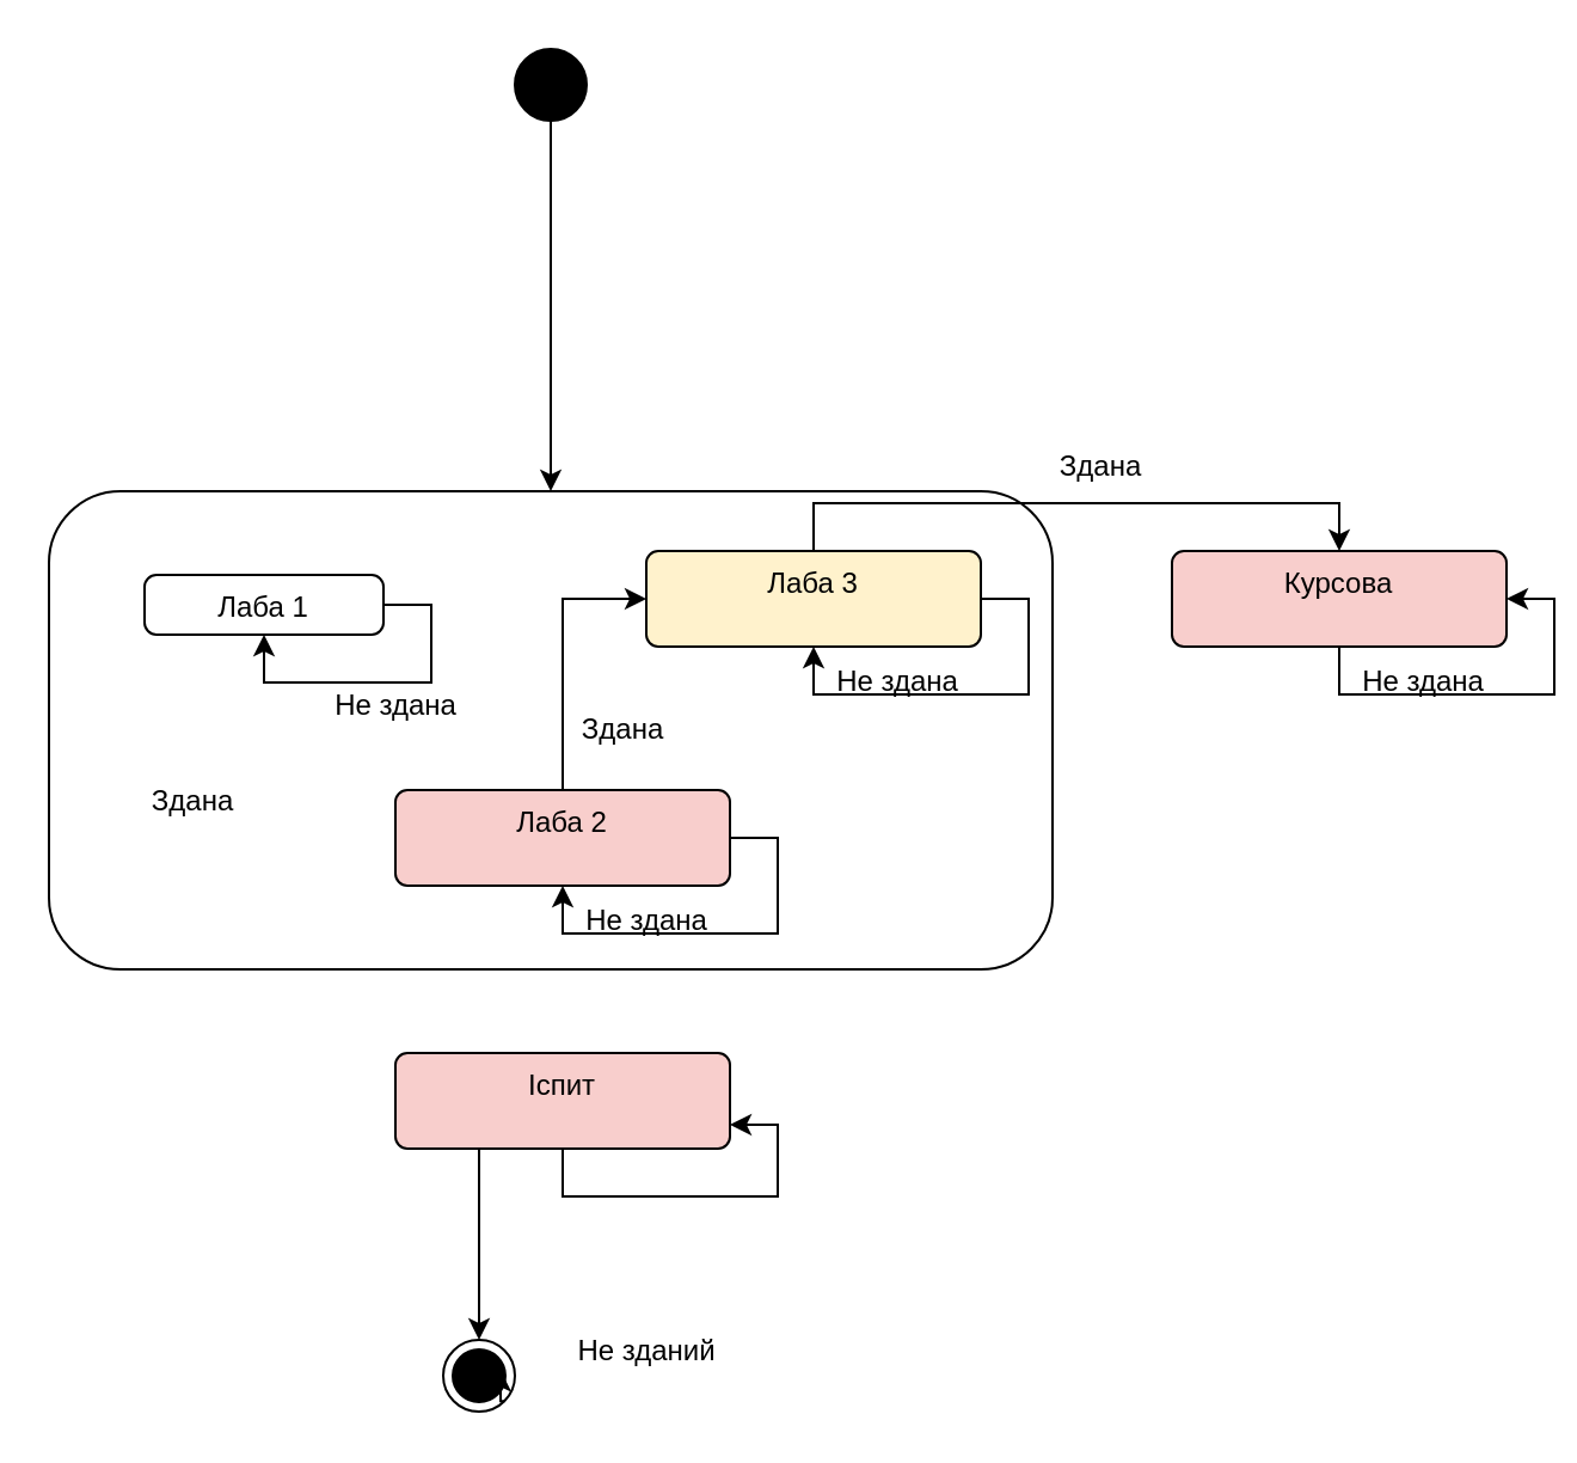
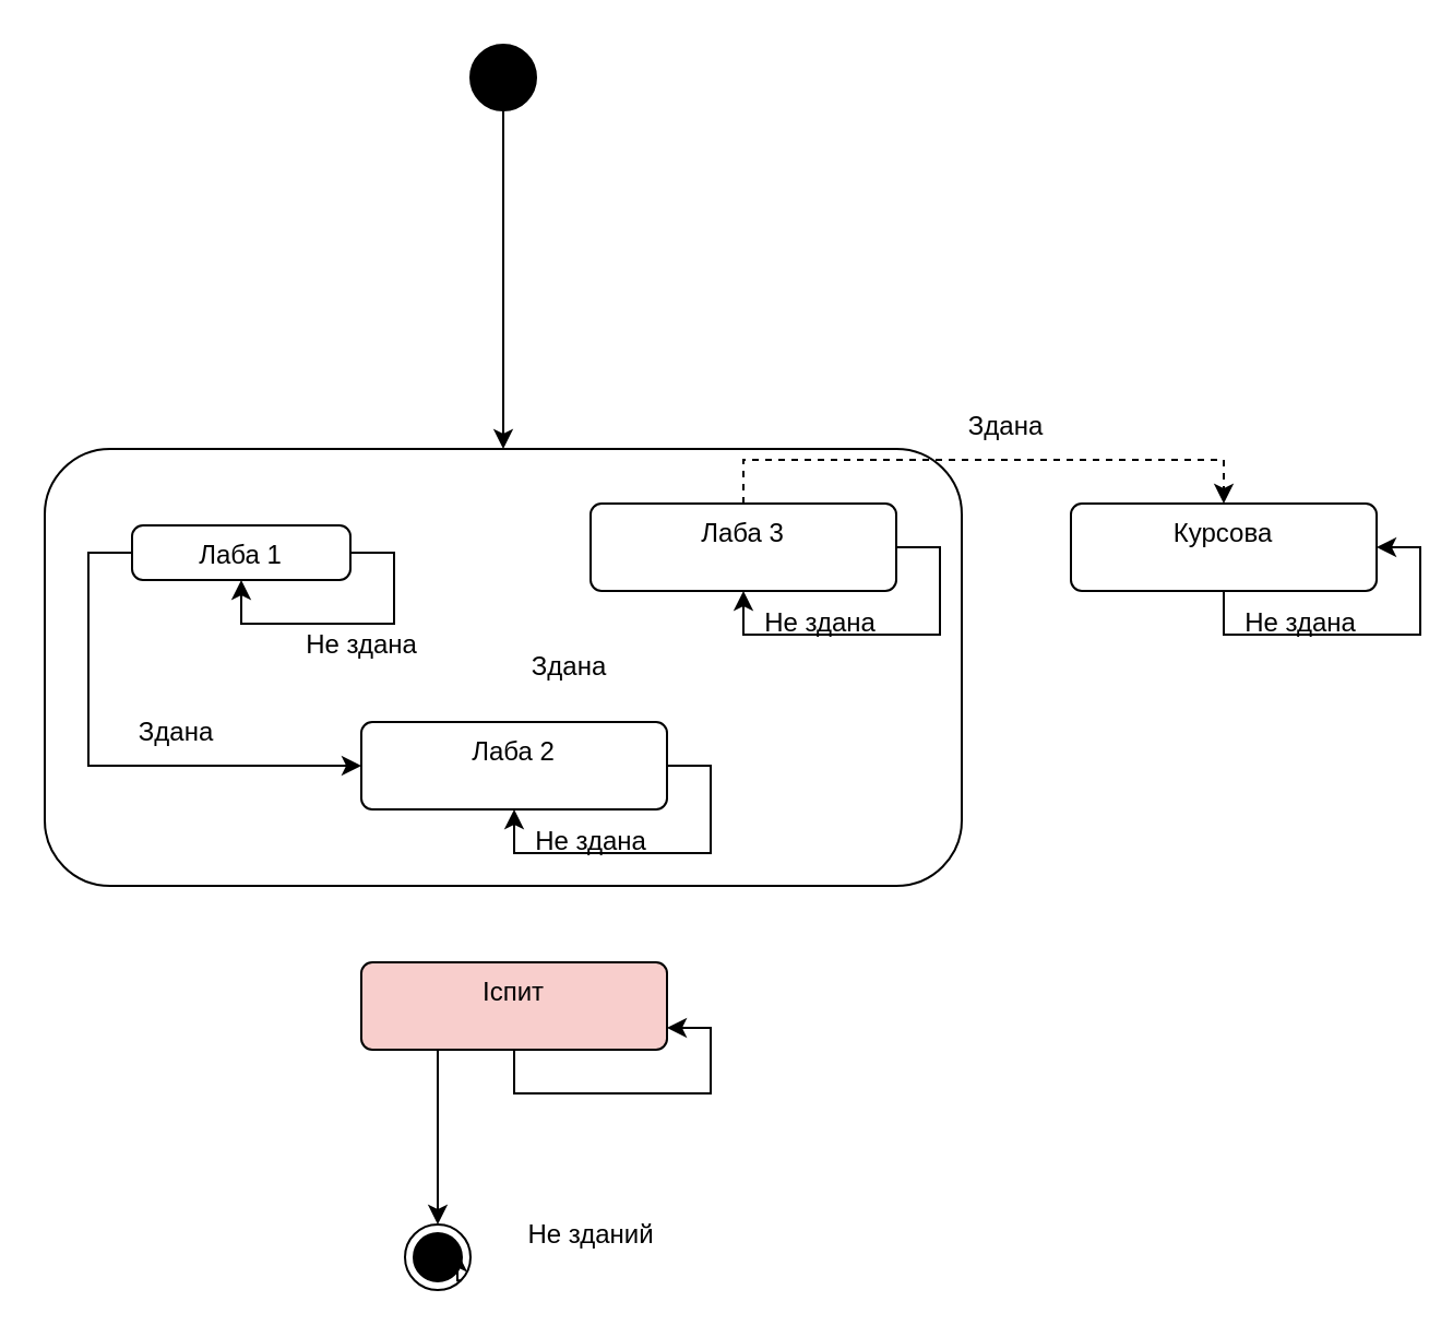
  <mxCell id="0" />
  <mxCell id="1" parent="0" />
  <mxCell id="2" value="" style="rounded=1;whiteSpace=wrap;html=1;" vertex="1" parent="1"><mxGeometry x="20" y="205" width="420" height="200" as="geometry" /></mxCell>
+ <mxCell id="3" style="edgeStyle=orthogonalEdgeStyle;rounded=0;orthogonalLoop=1;jettySize=auto;html=1;exitX=0;exitY=0.5;exitDx=0;exitDy=0;entryX=0;entryY=0.5;entryDx=0;entryDy=0;" edge="1" parent="1" source="4" target="6"><mxGeometry relative="1" as="geometry" /></mxCell>
  <mxCell id="4" value="Лаба 1" style="html=1;align=center;verticalAlign=top;rounded=1;absoluteArcSize=1;arcSize=10;dashed=0;whiteSpace=wrap;" vertex="1" parent="1"><mxGeometry x="60" y="240" width="100" height="25" as="geometry" /></mxCell>
- <mxCell id="5" style="edgeStyle=orthogonalEdgeStyle;rounded=0;orthogonalLoop=1;jettySize=auto;html=1;exitX=0.5;exitY=0;exitDx=0;exitDy=0;entryX=0;entryY=0.5;entryDx=0;entryDy=0;" edge="1" parent="1" source="6" target="8"><mxGeometry relative="1" as="geometry" /></mxCell>
- <mxCell id="6" value="Лаба 2" style="html=1;align=center;verticalAlign=top;rounded=1;absoluteArcSize=1;arcSize=10;dashed=0;whiteSpace=wrap;fillColor=#f8cecc;" vertex="1" parent="1"><mxGeometry x="165" y="330" width="140" height="40" as="geometry" /></mxCell>
- <mxCell id="7" style="edgeStyle=orthogonalEdgeStyle;rounded=0;orthogonalLoop=1;jettySize=auto;html=1;exitX=0.5;exitY=0;exitDx=0;exitDy=0;entryX=0.5;entryY=0;entryDx=0;entryDy=0;" edge="1" parent="1" source="8" target="20"><mxGeometry relative="1" as="geometry" /></mxCell>
- <mxCell id="8" value="Лаба 3" style="html=1;align=center;verticalAlign=top;rounded=1;absoluteArcSize=1;arcSize=10;dashed=0;whiteSpace=wrap;fillColor=#fff2cc;" vertex="1" parent="1"><mxGeometry x="270" y="230" width="140" height="40" as="geometry" /></mxCell>
+ <mxCell id="6" value="Лаба 2" style="html=1;align=center;verticalAlign=top;rounded=1;absoluteArcSize=1;arcSize=10;dashed=0;whiteSpace=wrap;" vertex="1" parent="1"><mxGeometry x="165" y="330" width="140" height="40" as="geometry" /></mxCell>
+ <mxCell id="7" style="edgeStyle=orthogonalEdgeStyle;rounded=0;orthogonalLoop=1;jettySize=auto;html=1;exitX=0.5;exitY=0;exitDx=0;exitDy=0;entryX=0.5;entryY=0;entryDx=0;entryDy=0;dashed=1;" edge="1" parent="1" source="8" target="20"><mxGeometry relative="1" as="geometry" /></mxCell>
+ <mxCell id="8" value="Лаба 3" style="html=1;align=center;verticalAlign=top;rounded=1;absoluteArcSize=1;arcSize=10;dashed=0;whiteSpace=wrap;" vertex="1" parent="1"><mxGeometry x="270" y="230" width="140" height="40" as="geometry" /></mxCell>
  <mxCell id="9" style="edgeStyle=orthogonalEdgeStyle;rounded=0;orthogonalLoop=1;jettySize=auto;html=1;exitX=1;exitY=0.5;exitDx=0;exitDy=0;entryX=0.5;entryY=1;entryDx=0;entryDy=0;" edge="1" parent="1" source="4" target="4"><mxGeometry relative="1" as="geometry" /></mxCell>
  <mxCell id="10" value="Не здана" style="text;html=1;align=center;verticalAlign=middle;resizable=0;points=[];autosize=1;strokeColor=none;fillColor=none;" vertex="1" parent="1"><mxGeometry x="130" y="280" width="70" height="30" as="geometry" /></mxCell>
  <mxCell id="11" style="edgeStyle=orthogonalEdgeStyle;rounded=0;orthogonalLoop=1;jettySize=auto;html=1;exitX=1;exitY=0.5;exitDx=0;exitDy=0;entryX=0.5;entryY=1;entryDx=0;entryDy=0;" edge="1" parent="1" source="6" target="6"><mxGeometry relative="1" as="geometry" /></mxCell>
  <mxCell id="12" value="Не здана" style="text;html=1;align=center;verticalAlign=middle;resizable=0;points=[];autosize=1;strokeColor=none;fillColor=none;" vertex="1" parent="1"><mxGeometry x="235" y="370" width="70" height="30" as="geometry" /></mxCell>
  <mxCell id="13" value="Здана" style="text;html=1;align=center;verticalAlign=middle;resizable=0;points=[];autosize=1;strokeColor=none;fillColor=none;" vertex="1" parent="1"><mxGeometry x="50" y="320" width="60" height="30" as="geometry" /></mxCell>
  <mxCell id="14" value="Здана" style="text;html=1;align=center;verticalAlign=middle;resizable=0;points=[];autosize=1;strokeColor=none;fillColor=none;" vertex="1" parent="1"><mxGeometry x="230" y="290" width="60" height="30" as="geometry" /></mxCell>
  <mxCell id="15" style="edgeStyle=orthogonalEdgeStyle;rounded=0;orthogonalLoop=1;jettySize=auto;html=1;exitX=1;exitY=0.5;exitDx=0;exitDy=0;entryX=0.5;entryY=1;entryDx=0;entryDy=0;" edge="1" parent="1" source="8" target="8"><mxGeometry relative="1" as="geometry" /></mxCell>
  <mxCell id="16" value="Не здана" style="text;html=1;align=center;verticalAlign=middle;resizable=0;points=[];autosize=1;strokeColor=none;fillColor=none;" vertex="1" parent="1"><mxGeometry x="340" y="270" width="70" height="30" as="geometry" /></mxCell>
  <mxCell id="17" style="edgeStyle=orthogonalEdgeStyle;rounded=0;orthogonalLoop=1;jettySize=auto;html=1;exitX=0.5;exitY=1;exitDx=0;exitDy=0;entryX=0.5;entryY=0;entryDx=0;entryDy=0;" edge="1" parent="1" source="18" target="2"><mxGeometry relative="1" as="geometry" /></mxCell>
  <mxCell id="18" value="" style="ellipse;fillColor=strokeColor;html=1;" vertex="1" parent="1"><mxGeometry x="215" y="20" width="30" height="30" as="geometry" /></mxCell>
  <mxCell id="19" value="Здана" style="text;html=1;align=center;verticalAlign=middle;resizable=0;points=[];autosize=1;strokeColor=none;fillColor=none;" vertex="1" parent="1"><mxGeometry x="430" y="180" width="60" height="30" as="geometry" /></mxCell>
- <mxCell id="20" value="Курсова" style="html=1;align=center;verticalAlign=top;rounded=1;absoluteArcSize=1;arcSize=10;dashed=0;whiteSpace=wrap;fillColor=#f8cecc;" vertex="1" parent="1"><mxGeometry x="490" y="230" width="140" height="40" as="geometry" /></mxCell>
+ <mxCell id="20" value="Курсова" style="html=1;align=center;verticalAlign=top;rounded=1;absoluteArcSize=1;arcSize=10;dashed=0;whiteSpace=wrap;" vertex="1" parent="1"><mxGeometry x="490" y="230" width="140" height="40" as="geometry" /></mxCell>
  <mxCell id="21" value="Не здана" style="text;html=1;align=center;verticalAlign=middle;resizable=0;points=[];autosize=1;strokeColor=none;fillColor=none;" vertex="1" parent="1"><mxGeometry x="560" y="270" width="70" height="30" as="geometry" /></mxCell>
  <mxCell id="22" style="edgeStyle=orthogonalEdgeStyle;rounded=0;orthogonalLoop=1;jettySize=auto;html=1;exitX=0.5;exitY=1;exitDx=0;exitDy=0;entryX=1;entryY=0.5;entryDx=0;entryDy=0;" edge="1" parent="1" source="20" target="20"><mxGeometry relative="1" as="geometry" /></mxCell>
  <mxCell id="23" style="edgeStyle=orthogonalEdgeStyle;rounded=0;orthogonalLoop=1;jettySize=auto;html=1;exitX=0.25;exitY=1;exitDx=0;exitDy=0;entryX=0.5;entryY=0;entryDx=0;entryDy=0;" edge="1" parent="1" source="24" target="25"><mxGeometry relative="1" as="geometry"><mxPoint x="200" y="710" as="targetPoint" /></mxGeometry></mxCell>
  <mxCell id="24" value="Іспит" style="html=1;align=center;verticalAlign=top;rounded=1;absoluteArcSize=1;arcSize=10;dashed=0;whiteSpace=wrap;fillColor=#f8cecc;" vertex="1" parent="1"><mxGeometry x="165" y="440" width="140" height="40" as="geometry" /></mxCell>
  <mxCell id="25" value="" style="ellipse;html=1;shape=endState;fillColor=strokeColor;" vertex="1" parent="1"><mxGeometry x="185" y="560" width="30" height="30" as="geometry" /></mxCell>
  <mxCell id="26" value="Не зданий" style="text;html=1;align=center;verticalAlign=middle;resizable=0;points=[];autosize=1;strokeColor=none;fillColor=none;" vertex="1" parent="1"><mxGeometry x="230" y="550" width="80" height="30" as="geometry" /></mxCell>
  <mxCell id="27" style="edgeStyle=orthogonalEdgeStyle;rounded=0;orthogonalLoop=1;jettySize=auto;html=1;exitX=1;exitY=1;exitDx=0;exitDy=0;entryX=0.8;entryY=0.422;entryDx=0;entryDy=0;entryPerimeter=0;" edge="1" parent="1" source="25" target="25"><mxGeometry relative="1" as="geometry" /></mxCell>
  <mxCell id="28" style="edgeStyle=orthogonalEdgeStyle;rounded=0;orthogonalLoop=1;jettySize=auto;html=1;exitX=0.5;exitY=1;exitDx=0;exitDy=0;entryX=1;entryY=0.75;entryDx=0;entryDy=0;" edge="1" parent="1" source="24" target="24"><mxGeometry relative="1" as="geometry" /></mxCell>
